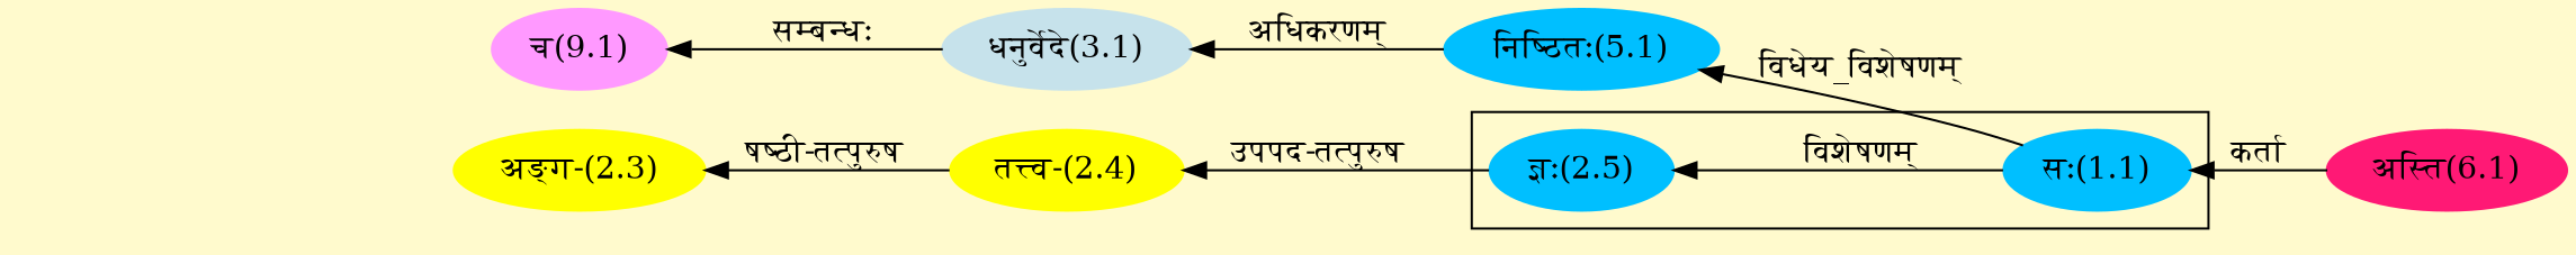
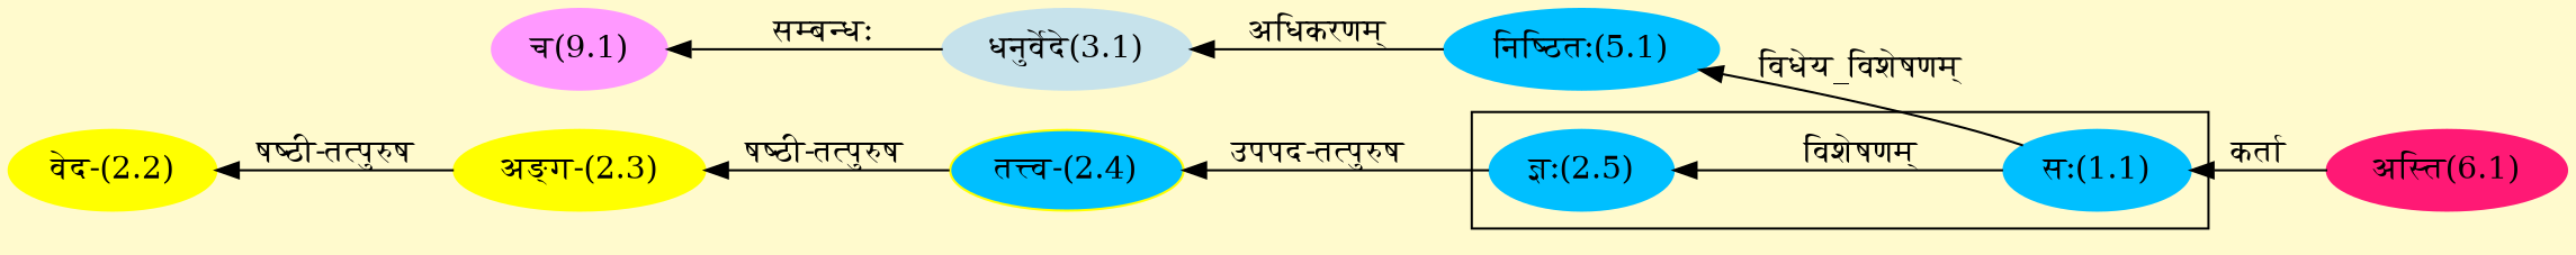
  digraph {
    bgcolor=lemonchiffon1
    compound=true
    rankdir=LR
    node [color="#00BFFF" style=filled]
    edge [dir=back]
    n1 [label="ज्ञः(2.5)"]
    n2 [label="सः(1.1)"]
    n3 [color="#FF1975" label="अस्ति(6.1)"]
    n4 [color="#FFFF00" label="अङ्ग-(2.3)"]
-   n5 [color="#FFFF00" label="तत्त्व-(2.4)"]
+   n5 [color="#FFFF00" label="तत्त्व-(2.4)" fillcolor="#00BFFF"]
+   n6 [color="#FFFF00" label="वेद-(2.2)"]
    n7 [color="#C6E2EB" label="धनुर्वेदे(3.1)"]
    n8 [label="निष्ठितः(5.1)"]
    n9 [color="#FF99FF" label="च(9.1)"]
    subgraph cluster_1 {
      n1
      n2
    }
    n1 -> n2 [label="विशेषणम्"]
    n2 -> n3 [label="कर्ता"]
    n4 -> n5 [label="षष्ठी-तत्पुरुष"]
    n5 -> n1 [label="उपपद-तत्पुरुष"]
+   n6 -> n4 [label="षष्ठी-तत्पुरुष"]
    n7 -> n8 [label="अधिकरणम्"]
    n8 -> n2 [label="विधेय_विशेषणम्"]
    n9 -> n7 [label="सम्बन्धः"]
  }
